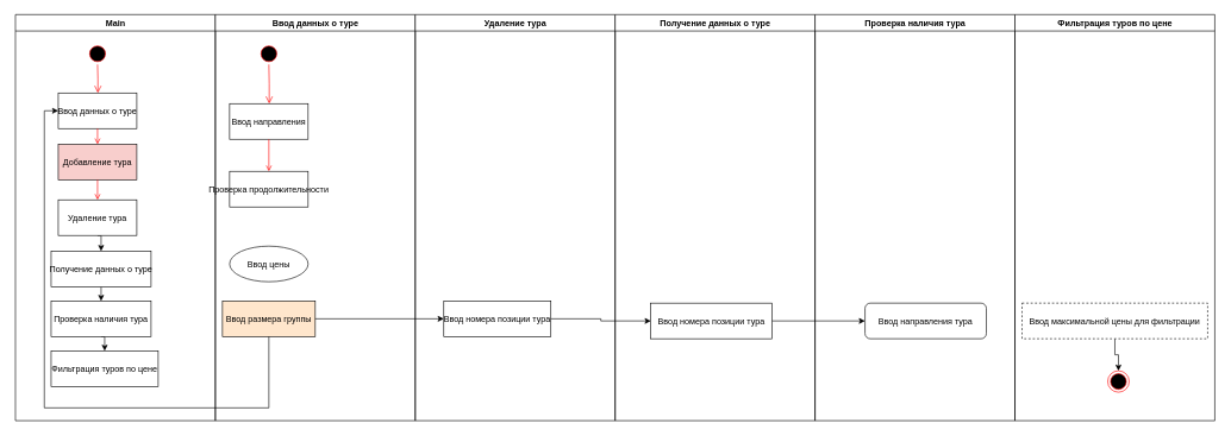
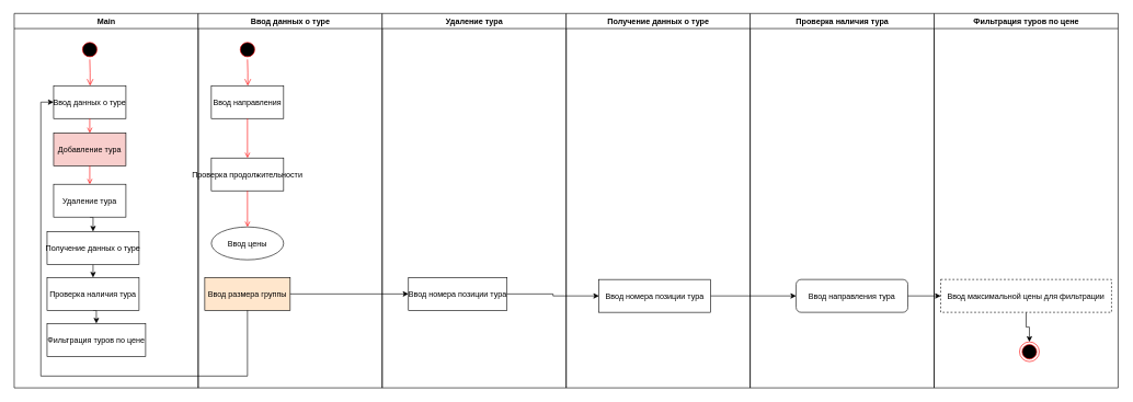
  <mxCell id="0" />
  <mxCell id="1" parent="0" />
  <mxCell id="2" value="Main" style="swimlane;whiteSpace=wrap" parent="1" vertex="1"><mxGeometry x="20.5" y="20" width="280" height="570" as="geometry" /></mxCell>
  <mxCell id="3" value="" style="ellipse;shape=startState;fillColor=#000000;strokeColor=#ff0000;" parent="2" vertex="1"><mxGeometry x="100" y="40" width="30" height="30" as="geometry" /></mxCell>
  <mxCell id="4" value="" style="edgeStyle=elbowEdgeStyle;elbow=horizontal;verticalAlign=bottom;endArrow=open;endSize=8;strokeColor=#FF0000;endFill=1;rounded=0" parent="2" source="3" target="5" edge="1"><mxGeometry x="100" y="40" as="geometry"><mxPoint x="115" y="110" as="targetPoint" /></mxGeometry></mxCell>
  <mxCell id="5" value="Ввод данных о туре" style="" parent="2" vertex="1"><mxGeometry x="60" y="110" width="110" height="50" as="geometry" /></mxCell>
  <mxCell id="6" value="Добавление тура" style="fillColor=#f8cecc;" parent="2" vertex="1"><mxGeometry x="60" y="182" width="110" height="50" as="geometry" /></mxCell>
  <mxCell id="7" value="" style="endArrow=open;strokeColor=#FF0000;endFill=1;rounded=0" parent="2" source="5" target="6" edge="1"><mxGeometry relative="1" as="geometry" /></mxCell>
  <mxCell id="8" style="edgeStyle=orthogonalEdgeStyle;rounded=0;orthogonalLoop=1;jettySize=auto;html=1;exitX=0.5;exitY=1;exitDx=0;exitDy=0;entryX=0.5;entryY=0;entryDx=0;entryDy=0;" edge="1" parent="2" source="9" target="12"><mxGeometry relative="1" as="geometry" /></mxCell>
  <mxCell id="9" value="Удаление тура" style="" parent="2" vertex="1"><mxGeometry x="60" y="260" width="110" height="50" as="geometry" /></mxCell>
  <mxCell id="10" value="" style="endArrow=open;strokeColor=#FF0000;endFill=1;rounded=0" parent="2" source="6" target="9" edge="1"><mxGeometry relative="1" as="geometry" /></mxCell>
  <mxCell id="11" style="edgeStyle=orthogonalEdgeStyle;rounded=0;orthogonalLoop=1;jettySize=auto;html=1;exitX=0.5;exitY=1;exitDx=0;exitDy=0;entryX=0.5;entryY=0;entryDx=0;entryDy=0;" edge="1" parent="2" source="12" target="14"><mxGeometry relative="1" as="geometry" /></mxCell>
  <mxCell id="12" value="Получение данных о туре" style="" vertex="1" parent="2"><mxGeometry x="50" y="332" width="140" height="50" as="geometry" /></mxCell>
  <mxCell id="13" style="edgeStyle=orthogonalEdgeStyle;rounded=0;orthogonalLoop=1;jettySize=auto;html=1;exitX=0.5;exitY=1;exitDx=0;exitDy=0;entryX=0.5;entryY=0;entryDx=0;entryDy=0;" edge="1" parent="2" source="14" target="15"><mxGeometry relative="1" as="geometry" /></mxCell>
  <mxCell id="14" value="Проверка наличия тура" style="" vertex="1" parent="2"><mxGeometry x="50" y="402" width="140" height="50" as="geometry" /></mxCell>
  <mxCell id="15" value="Фильтрация туров по цене" style="" vertex="1" parent="2"><mxGeometry x="50" y="472" width="150" height="50" as="geometry" /></mxCell>
  <mxCell id="16" value="Ввод данных о туре" style="swimlane;whiteSpace=wrap;startSize=23;" parent="1" vertex="1"><mxGeometry x="300.5" y="20" width="280" height="570" as="geometry" /></mxCell>
  <mxCell id="17" value="" style="ellipse;shape=startState;fillColor=#000000;strokeColor=#ff0000;" parent="16" vertex="1"><mxGeometry x="60" y="40" width="30" height="30" as="geometry" /></mxCell>
  <mxCell id="18" value="" style="edgeStyle=elbowEdgeStyle;elbow=horizontal;verticalAlign=bottom;endArrow=open;endSize=8;strokeColor=#FF0000;endFill=1;rounded=0" parent="16" source="17" target="19" edge="1"><mxGeometry x="40" y="20" as="geometry"><mxPoint x="55" y="90" as="targetPoint" /></mxGeometry></mxCell>
- <mxCell id="19" value="Ввод направления" style="" parent="16" vertex="1"><mxGeometry x="20" y="125" width="110" height="50" as="geometry" /></mxCell>
+ <mxCell id="19" value="Ввод направления" style="" parent="16" vertex="1"><mxGeometry x="20" y="110" width="110" height="50" as="geometry" /></mxCell>
  <mxCell id="20" value="Проверка продолжительности" style="" parent="16" vertex="1"><mxGeometry x="20" y="220" width="110" height="50" as="geometry" /></mxCell>
  <mxCell id="21" value="" style="endArrow=open;strokeColor=#FF0000;endFill=1;rounded=0" parent="16" source="19" target="20" edge="1"><mxGeometry relative="1" as="geometry" /></mxCell>
  <mxCell id="22" value="Ввод цены" style="ellipse;" parent="16" vertex="1"><mxGeometry x="20" y="325" width="110" height="50" as="geometry" /></mxCell>
+ <mxCell id="23" value="" style="endArrow=open;strokeColor=#FF0000;endFill=1;rounded=0" parent="16" source="20" target="22" edge="1"><mxGeometry relative="1" as="geometry" /></mxCell>
  <mxCell id="24" value="Ввод размера группы" style="fillColor=#ffe6cc;" vertex="1" parent="16"><mxGeometry x="10" y="402" width="130" height="50" as="geometry" /></mxCell>
  <mxCell id="25" value="Удаление тура" style="swimlane;whiteSpace=wrap" parent="1" vertex="1"><mxGeometry x="580.5" y="20" width="280" height="570" as="geometry" /></mxCell>
  <mxCell id="26" value="Ввод номера позиции тура" style="" parent="25" vertex="1"><mxGeometry x="40" y="402" width="150" height="50" as="geometry" /></mxCell>
  <mxCell id="27" value="Получение данных о туре" style="swimlane;whiteSpace=wrap" vertex="1" parent="1"><mxGeometry x="860.5" y="20" width="280" height="570" as="geometry" /></mxCell>
  <mxCell id="28" value="Ввод номера позиции тура" style="" vertex="1" parent="27"><mxGeometry x="50" y="405" width="170" height="50" as="geometry" /></mxCell>
  <mxCell id="29" value="Проверка наличия тура" style="swimlane;whiteSpace=wrap" vertex="1" parent="1"><mxGeometry x="1140.5" y="20" width="280" height="570" as="geometry" /></mxCell>
  <mxCell id="30" value="Ввод направления тура" style="rounded=1;" vertex="1" parent="29"><mxGeometry x="70" y="405" width="170" height="50" as="geometry" /></mxCell>
  <mxCell id="31" value="Фильтрация туров по цене" style="swimlane;whiteSpace=wrap" vertex="1" parent="1"><mxGeometry x="1420.5" y="20" width="280" height="570" as="geometry" /></mxCell>
  <mxCell id="32" style="edgeStyle=orthogonalEdgeStyle;rounded=0;orthogonalLoop=1;jettySize=auto;html=1;exitX=0.5;exitY=1;exitDx=0;exitDy=0;entryX=0.5;entryY=0;entryDx=0;entryDy=0;" edge="1" parent="31" source="33" target="34"><mxGeometry relative="1" as="geometry" /></mxCell>
  <mxCell id="33" value="Ввод максимальной цены для фильтрации" style="dashed=1;" vertex="1" parent="31"><mxGeometry x="10" y="405" width="260" height="50" as="geometry" /></mxCell>
  <mxCell id="34" value="" style="ellipse;shape=endState;fillColor=#000000;strokeColor=#ff0000" vertex="1" parent="31"><mxGeometry x="130" y="500" width="30" height="30" as="geometry" /></mxCell>
  <mxCell id="35" style="edgeStyle=orthogonalEdgeStyle;rounded=0;orthogonalLoop=1;jettySize=auto;html=1;exitX=1;exitY=0.5;exitDx=0;exitDy=0;entryX=0;entryY=0.5;entryDx=0;entryDy=0;" edge="1" parent="1" source="24" target="26"><mxGeometry relative="1" as="geometry" /></mxCell>
  <mxCell id="36" style="edgeStyle=orthogonalEdgeStyle;rounded=0;orthogonalLoop=1;jettySize=auto;html=1;exitX=1;exitY=0.5;exitDx=0;exitDy=0;entryX=0;entryY=0.5;entryDx=0;entryDy=0;" edge="1" parent="1" source="26" target="28"><mxGeometry relative="1" as="geometry" /></mxCell>
  <mxCell id="37" style="edgeStyle=orthogonalEdgeStyle;rounded=0;orthogonalLoop=1;jettySize=auto;html=1;exitX=1;exitY=0.5;exitDx=0;exitDy=0;entryX=0;entryY=0.5;entryDx=0;entryDy=0;" edge="1" parent="1" source="28" target="30"><mxGeometry relative="1" as="geometry" /></mxCell>
+ <mxCell id="38" style="edgeStyle=orthogonalEdgeStyle;rounded=0;orthogonalLoop=1;jettySize=auto;html=1;exitX=1;exitY=0.5;exitDx=0;exitDy=0;entryX=0;entryY=0.5;entryDx=0;entryDy=0;" edge="1" parent="1" source="30" target="33"><mxGeometry relative="1" as="geometry" /></mxCell>
  <mxCell id="39" style="edgeStyle=orthogonalEdgeStyle;rounded=0;orthogonalLoop=1;jettySize=auto;html=1;exitX=0.5;exitY=1;exitDx=0;exitDy=0;entryX=0;entryY=0.5;entryDx=0;entryDy=0;" edge="1" parent="1" source="24" target="5"><mxGeometry relative="1" as="geometry"><Array as="points"><mxPoint x="376" y="572" /><mxPoint x="61" y="572" /><mxPoint x="61" y="155" /></Array></mxGeometry></mxCell>
